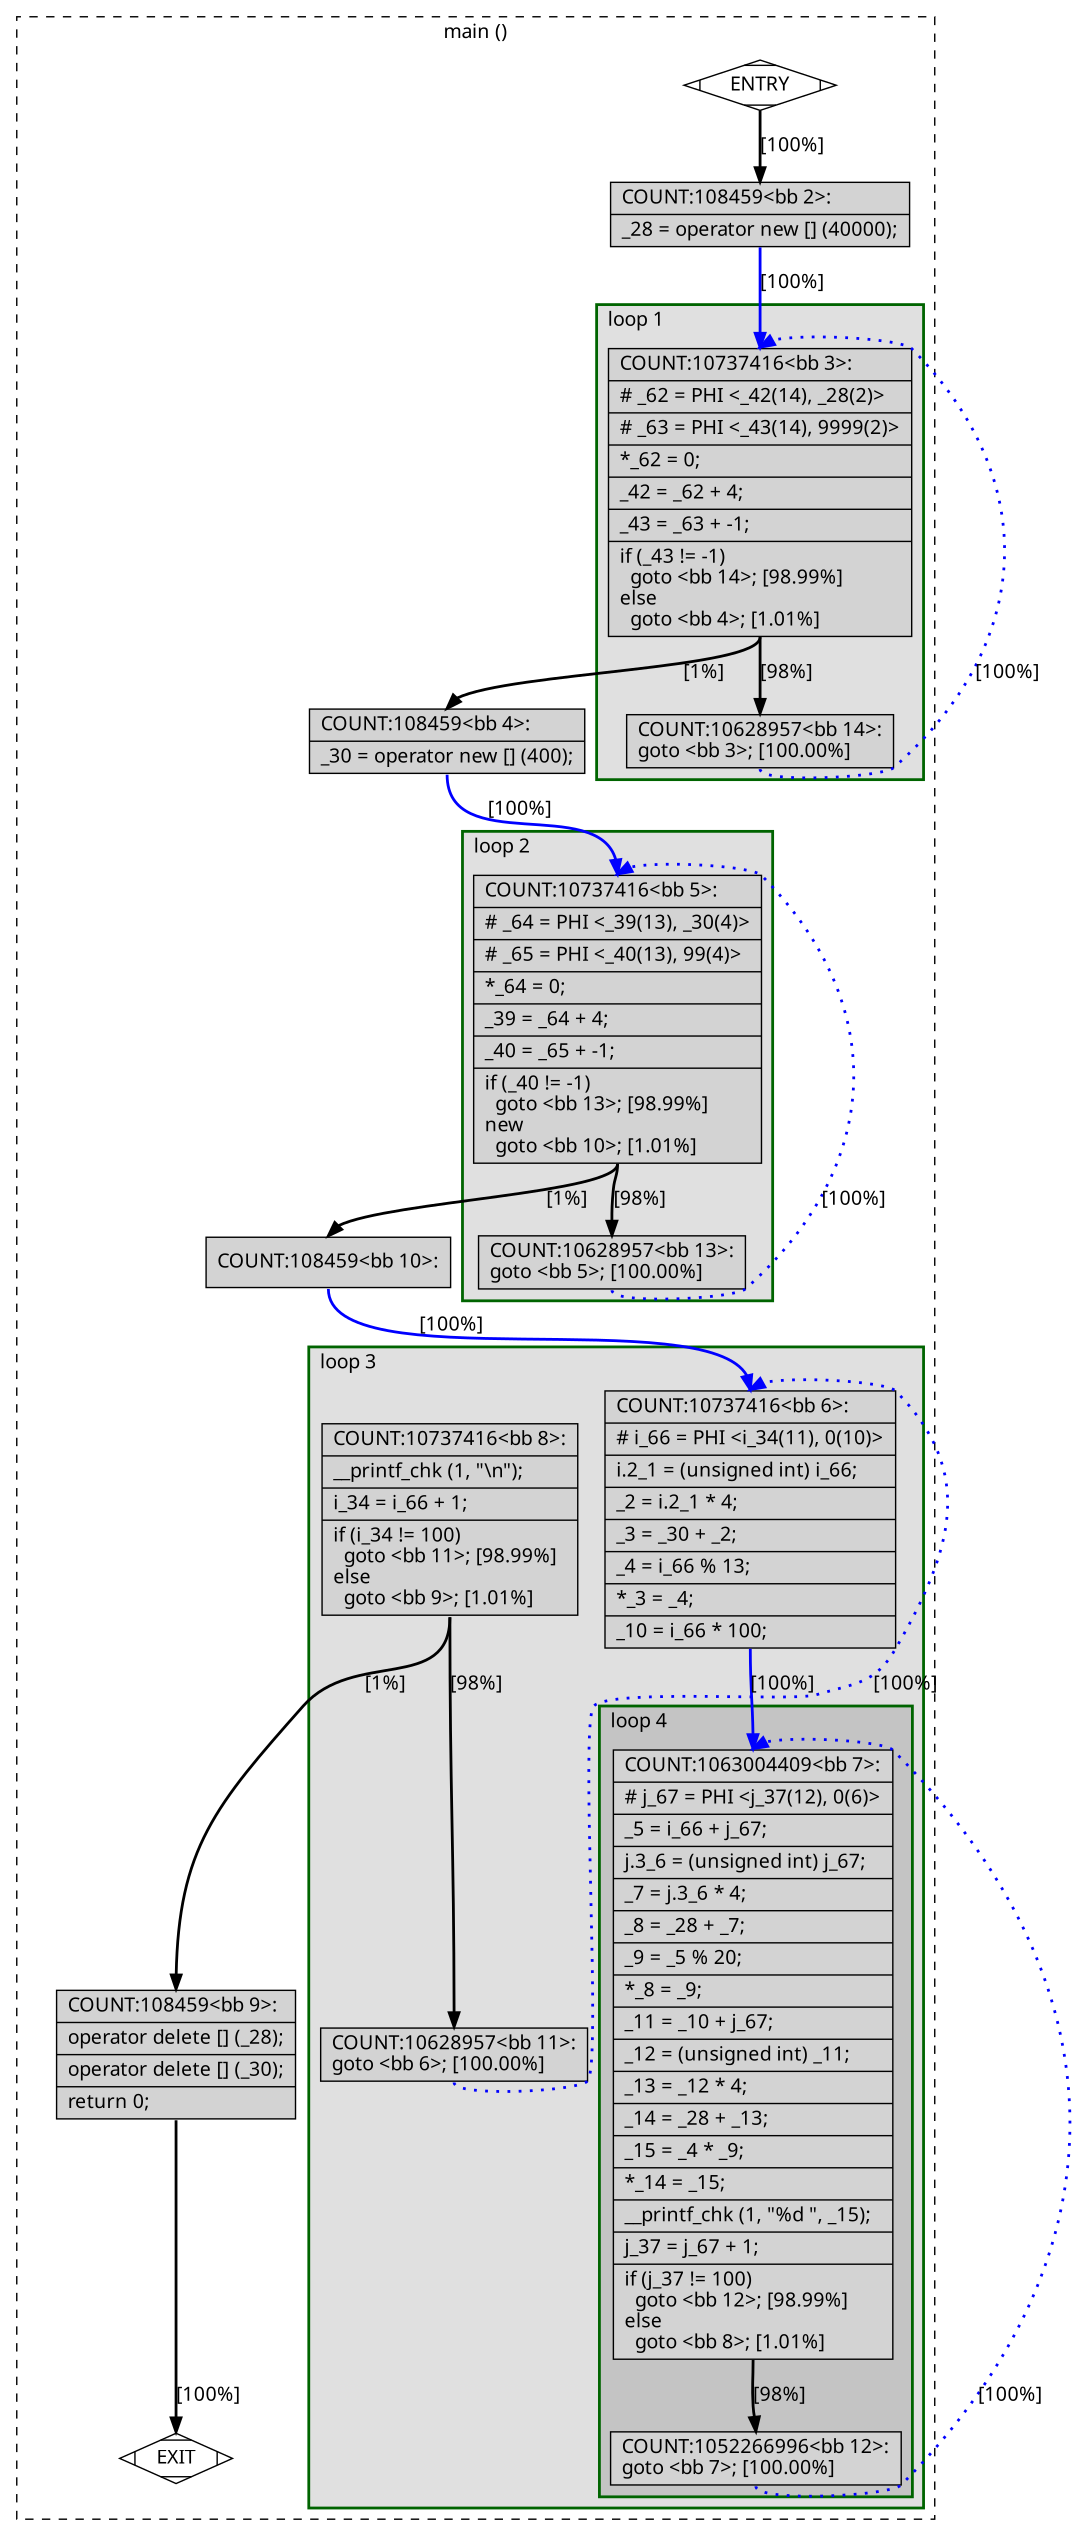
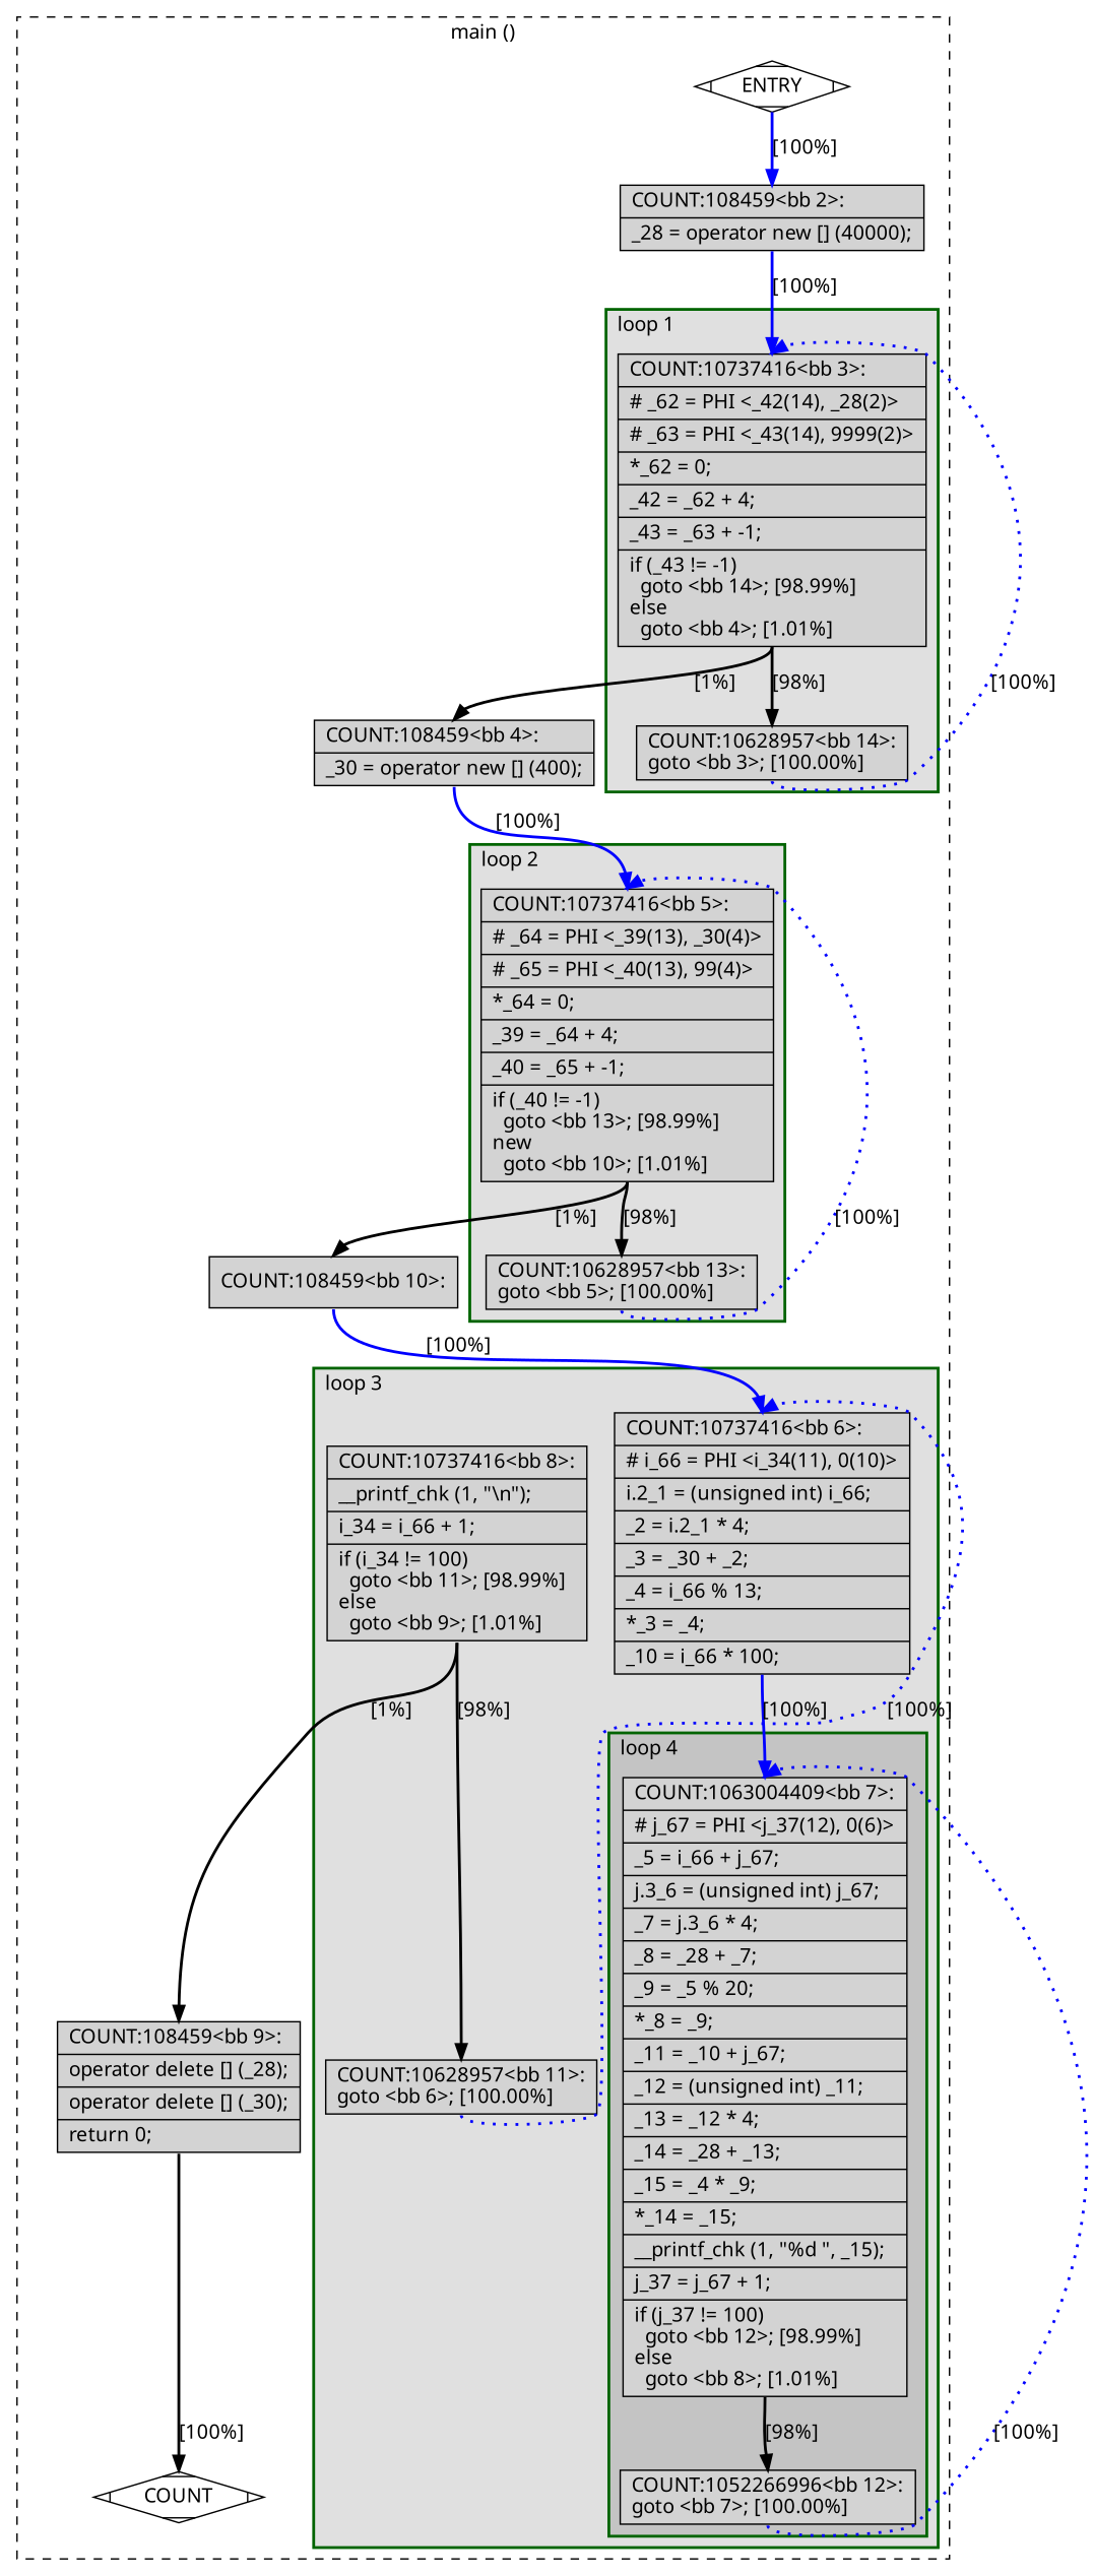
  digraph {
    fontname="Noto Sans"
    node [fillcolor=lightgrey fontname="Noto Sans" shape=record style=filled]
    edge [color=blue constraint=true fontname="Noto Sans" headport=n style="solid,bold" tailport=s weight=10]
    n1 [label="{COUNT:1063004409\<bb\ 7\>:\l|#\ j_67\ =\ PHI\ \<j_37(12),\ 0(6)\>\l|_5\ =\ i_66\ +\ j_67;\l|j.3_6\ =\ (unsigned\ int)\ j_67;\l|_7\ =\ j.3_6\ *\ 4;\l|_8\ =\ _28\ +\ _7;\l|_9\ =\ _5\ %\ 20;\l|*_8\ =\ _9;\l|_11\ =\ _10\ +\ j_67;\l|_12\ =\ (unsigned\ int)\ _11;\l|_13\ =\ _12\ *\ 4;\l|_14\ =\ _28\ +\ _13;\l|_15\ =\ _4\ *\ _9;\l|*_14\ =\ _15;\l|__printf_chk\ (1,\ \"%d\ \",\ _15);\l|j_37\ =\ j_67\ +\ 1;\l|if\ (j_37\ !=\ 100)\l\ \ goto\ \<bb\ 12\>;\ [98.99%]\lelse\l\ \ goto\ \<bb\ 8\>;\ [1.01%]\l}"]
    n2 [label="{COUNT:1052266996\<bb\ 12\>:\lgoto\ \<bb\ 7\>;\ [100.00%]\l}"]
    n3 [label="{COUNT:10737416\<bb\ 6\>:\l|#\ i_66\ =\ PHI\ \<i_34(11),\ 0(10)\>\l|i.2_1\ =\ (unsigned\ int)\ i_66;\l|_2\ =\ i.2_1\ *\ 4;\l|_3\ =\ _30\ +\ _2;\l|_4\ =\ i_66\ %\ 13;\l|*_3\ =\ _4;\l|_10\ =\ i_66\ *\ 100;\l}"]
    n4 [label="{COUNT:10737416\<bb\ 8\>:\l|__printf_chk\ (1,\ \"\\n\");\l|i_34\ =\ i_66\ +\ 1;\l|if\ (i_34\ !=\ 100)\l\ \ goto\ \<bb\ 11\>;\ [98.99%]\lelse\l\ \ goto\ \<bb\ 9\>;\ [1.01%]\l}"]
    n5 [label="{COUNT:10628957\<bb\ 11\>:\lgoto\ \<bb\ 6\>;\ [100.00%]\l}"]
    n6 [label="{COUNT:10737416\<bb\ 5\>:\l|#\ _64\ =\ PHI\ \<_39(13),\ _30(4)\>\l|#\ _65\ =\ PHI\ \<_40(13),\ 99(4)\>\l|*_64\ =\ 0;\l|_39\ =\ _64\ +\ 4;\l|_40\ =\ _65\ +\ -1;\l|if\ (_40\ !=\ -1)\l\ \ goto\ \<bb\ 13\>;\ [98.99%]\lnew\l\ \ goto\ \<bb\ 10\>;\ [1.01%]\l}"]
    n7 [label="{COUNT:10628957\<bb\ 13\>:\lgoto\ \<bb\ 5\>;\ [100.00%]\l}"]
    n8 [label="{COUNT:10737416\<bb\ 3\>:\l|#\ _62\ =\ PHI\ \<_42(14),\ _28(2)\>\l|#\ _63\ =\ PHI\ \<_43(14),\ 9999(2)\>\l|*_62\ =\ 0;\l|_42\ =\ _62\ +\ 4;\l|_43\ =\ _63\ +\ -1;\l|if\ (_43\ !=\ -1)\l\ \ goto\ \<bb\ 14\>;\ [98.99%]\lelse\l\ \ goto\ \<bb\ 4\>;\ [1.01%]\l}"]
    n9 [label="{COUNT:10628957\<bb\ 14\>:\lgoto\ \<bb\ 3\>;\ [100.00%]\l}"]
    n10 [label="{COUNT:108459\<bb\ 9\>:\l|operator\ delete\ []\ (_28);\l|operator\ delete\ []\ (_30);\l|return\ 0;\l}"]
    n11 [label="{COUNT:108459\<bb\ 10\>:\l}"]
    n12 [label="{COUNT:108459\<bb\ 4\>:\l|_30\ =\ operator\ new\ []\ (400);\l}"]
    n13 [fillcolor=white label=ENTRY shape=Mdiamond]
-   n14 [fillcolor=white label=EXIT shape=Mdiamond]
+   n14 [fillcolor=white label=COUNT shape=Mdiamond]
    n15 [label="{COUNT:108459\<bb\ 2\>:\l|_28\ =\ operator\ new\ []\ (40000);\l}"]
    subgraph cluster_1 {
      color=black
      label="main ()"
      style=dashed
      n10
      n11
      n12
      n13
      n14
      n15
      subgraph cluster_2 {
        color=darkgreen
        fillcolor=grey88
        label="loop 3"
        labeljust=l
        penwidth=2
        style=filled
        n3
        n4
        n5
        subgraph cluster_3 {
          color=darkgreen
          fillcolor=grey77
          label="loop 4"
          labeljust=l
          penwidth=2
          style=filled
          n1
          n2
        }
      }
      subgraph cluster_4 {
        color=darkgreen
        fillcolor=grey88
        label="loop 2"
        labeljust=l
        penwidth=2
        style=filled
        n6
        n7
      }
      subgraph cluster_5 {
        color=darkgreen
        fillcolor=grey88
        label="loop 1"
        labeljust=l
        penwidth=2
        style=filled
        n8
        n9
      }
    }
    n1 -> n2 [color=black label="[98%]"]
    n2 -> n1 [constraint=false label="[100%]" style="dotted,bold"]
    n3 -> n1 [label="[100%]" weight=100]
    n4 -> n5 [color=black label="[98%]"]
    n4 -> n10 [color=black label="[1%]"]
    n5 -> n3 [constraint=false label="[100%]" style="dotted,bold"]
    n6 -> n7 [color=black label="[98%]"]
    n6 -> n11 [color=black label="[1%]"]
    n7 -> n6 [constraint=false label="[100%]" style="dotted,bold"]
    n8 -> n9 [color=black label="[98%]"]
    n8 -> n12 [color=black label="[1%]"]
    n9 -> n8 [constraint=false label="[100%]" style="dotted,bold"]
    n10 -> n14 [color=black label="[100%]"]
    n11 -> n3 [label="[100%]" weight=100]
    n12 -> n6 [label="[100%]" weight=100]
    n13 -> n14 [style=invis color="" weight=""]
-   n13 -> n15 [color=black label="[100%]" weight=100]
+   n13 -> n15 [label="[100%]" weight=100]
    n15 -> n8 [label="[100%]" weight=100]
  }
